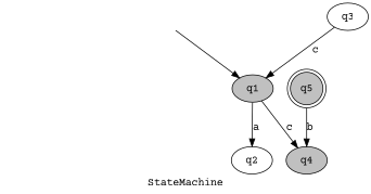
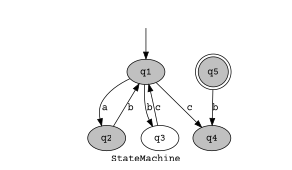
  digraph {
    fontname="Courier Prime"
    label=StateMachine
    rankdir=TB
    node [fillcolor=white fontname="Courier Prime" style=filled]
    edge [fontname="Courier Prime"]
    "3aed1696-5043-46e0-b059-f9d0f4de6e27" [style=invis]
    q1 [fillcolor=gray]
-   q2
+   q2 [fillcolor=gray]
    q3
    q4 [fillcolor=gray]
    q5 [fillcolor=gray shape=doublecircle]
    "3aed1696-5043-46e0-b059-f9d0f4de6e27" -> q1
    q1 -> q2 [label=a]
+   q1 -> q3 [label=b]
    q1 -> q4 [label=c]
+   q2 -> q1 [label=b]
    q3 -> q1 [label=c]
    q5 -> q4 [label=b]
  }
